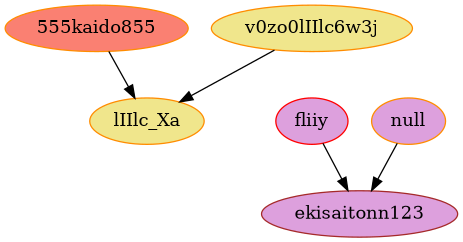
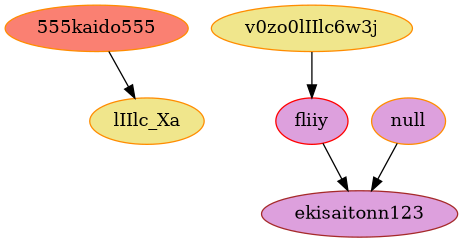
  strict digraph {
    node [color=darkorange fillcolor=plum style=filled]
-   "555kaido555" [fillcolor=salmon label="555kaido855"]
+   "555kaido555" [fillcolor=salmon]
    n2 [fillcolor=khaki label=lIIlc_Xa]
    n3 [fillcolor=khaki label=v0zo0lIIlc6w3j]
    fliiy [color=red]
    ekisaitonn123 [color=brown]
    null
    "555kaido555" -> n2
-   n3 -> n2
+   n3 -> fliiy
    fliiy -> ekisaitonn123
    null -> ekisaitonn123
  }
